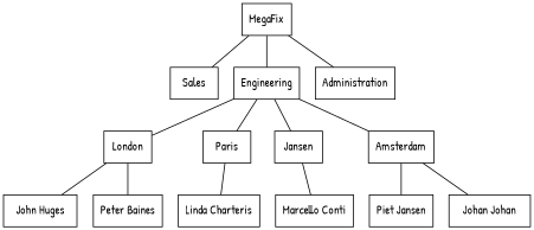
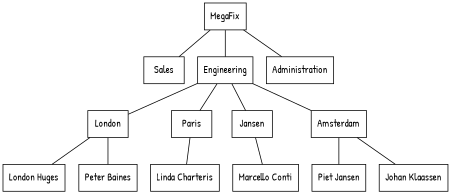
  digraph {
    fontname="Patrick Hand"
    node [fontname="Patrick Hand" shape=box]
    edge [arrowhead=none fontname="Patrick Hand"]
    MegaFix
    Sales
    Engineering
    Administration
    London
    Paris
    n7 [label=Jansen]
    Amsterdam
-   "John Huges"
+   "John Huges" [label="London Huges"]
    "Peter Baines"
    "Linda Charteris"
    "Marcello Conti"
    "Piet Jansen"
-   "Johan Klaassen" [label="Johan Johan"]
+   "Johan Klaassen"
    MegaFix -> Sales
    MegaFix -> Engineering
    MegaFix -> Administration
    Engineering -> London
    Engineering -> Paris
    Engineering -> n7
    Engineering -> Amsterdam
    London -> "John Huges"
    London -> "Peter Baines"
    Paris -> "Linda Charteris"
    n7 -> "Marcello Conti"
    Amsterdam -> "Piet Jansen"
    Amsterdam -> "Johan Klaassen"
  }
